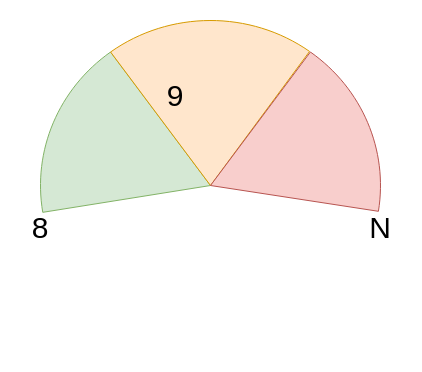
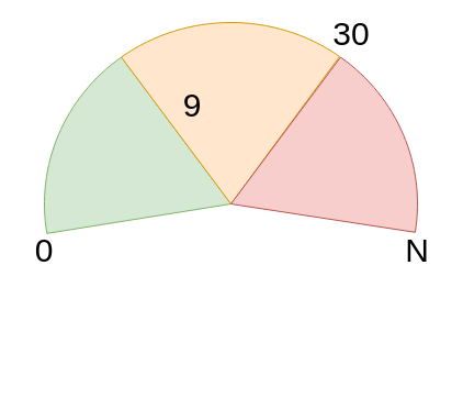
  <mxCell id="0" />
  <mxCell id="1" parent="0" />
  <mxCell id="2" value="" style="verticalLabelPosition=bottom;verticalAlign=top;html=1;shape=mxgraph.basic.pie;startAngle=0.724;endAngle=0.9;fillColor=#d5e8d4;strokeColor=#82b366;" parent="1" vertex="1"><mxGeometry x="40" y="20" width="340" height="330" as="geometry" /></mxCell>
  <mxCell id="3" value="" style="verticalLabelPosition=bottom;verticalAlign=top;html=1;shape=mxgraph.basic.pie;startAngle=0.9;endAngle=0.099;fillColor=#ffe6cc;strokeColor=#d79b00;" parent="1" vertex="1"><mxGeometry x="40" y="20" width="340" height="330" as="geometry" /></mxCell>
  <mxCell id="4" value="" style="verticalLabelPosition=bottom;verticalAlign=top;html=1;shape=mxgraph.basic.pie;startAngle=0.1;endAngle=0.275;fillColor=#f8cecc;strokeColor=#b85450;" parent="1" vertex="1"><mxGeometry x="40" y="20" width="340" height="330" as="geometry" /></mxCell>
- <mxCell id="5" value="8" style="text;html=1;strokeColor=none;fillColor=none;align=center;verticalAlign=middle;whiteSpace=wrap;rounded=0;fontSize=30;" parent="1" vertex="1"><mxGeometry x="20" y="217" width="40" height="20" as="geometry" /></mxCell>
+ <mxCell id="5" value="0" style="text;html=1;strokeColor=none;fillColor=none;align=center;verticalAlign=middle;whiteSpace=wrap;rounded=0;fontSize=30;" parent="1" vertex="1"><mxGeometry x="20" y="217" width="40" height="20" as="geometry" /></mxCell>
  <mxCell id="6" value="9" style="text;html=1;strokeColor=none;fillColor=none;align=center;verticalAlign=middle;whiteSpace=wrap;rounded=0;fontSize=30;" parent="1" vertex="1"><mxGeometry x="155" y="85" width="40" height="20" as="geometry" /></mxCell>
+ <mxCell id="7" value="30" style="text;html=1;strokeColor=none;fillColor=none;align=center;verticalAlign=middle;whiteSpace=wrap;rounded=0;fontSize=30;" parent="1" vertex="1"><mxGeometry x="300" y="20" width="40" height="20" as="geometry" /></mxCell>
  <mxCell id="8" value="N" style="text;html=1;strokeColor=none;fillColor=none;align=center;verticalAlign=middle;whiteSpace=wrap;rounded=0;fontSize=30;" parent="1" vertex="1"><mxGeometry x="360" y="217" width="40" height="20" as="geometry" /></mxCell>
